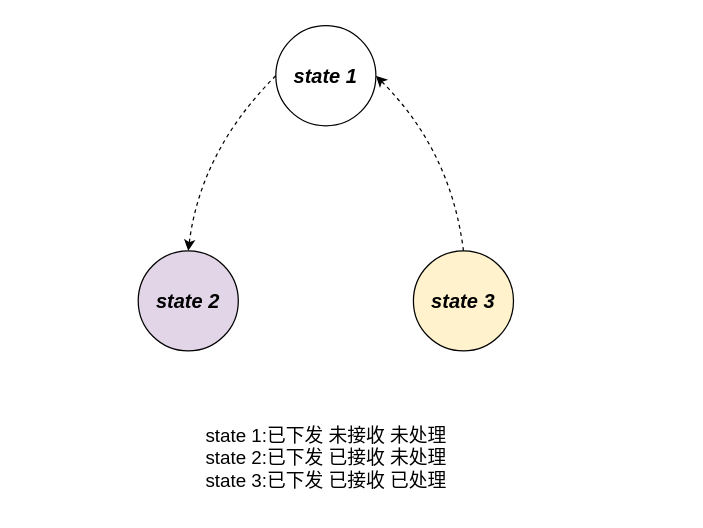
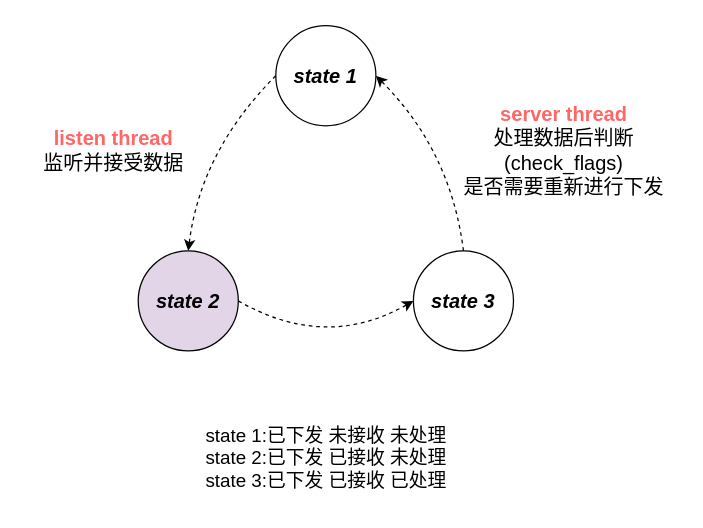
  <mxCell id="0" />
  <mxCell id="1" parent="0" />
  <mxCell id="2" value="&lt;font style=&quot;font-size: 16px;&quot;&gt;&lt;b&gt;&lt;i&gt;state 1&lt;/i&gt;&lt;/b&gt;&lt;/font&gt;" style="ellipse;whiteSpace=wrap;html=1;aspect=fixed;" vertex="1" parent="1"><mxGeometry x="220" y="20" width="80" height="80" as="geometry" /></mxCell>
  <mxCell id="3" value="&lt;font style=&quot;font-size: 16px;&quot;&gt;&lt;b&gt;&lt;i&gt;state 2&lt;/i&gt;&lt;/b&gt;&lt;/font&gt;" style="ellipse;whiteSpace=wrap;html=1;aspect=fixed;fillColor=#e1d5e7;" vertex="1" parent="1"><mxGeometry x="110" y="200" width="80" height="80" as="geometry" /></mxCell>
- <mxCell id="4" value="&lt;font style=&quot;font-size: 16px;&quot;&gt;&lt;b&gt;&lt;i&gt;state 3&lt;/i&gt;&lt;/b&gt;&lt;/font&gt;" style="ellipse;whiteSpace=wrap;html=1;aspect=fixed;fillColor=#fff2cc;" vertex="1" parent="1"><mxGeometry x="330" y="200" width="80" height="80" as="geometry" /></mxCell>
+ <mxCell id="4" value="&lt;font style=&quot;font-size: 16px;&quot;&gt;&lt;b&gt;&lt;i&gt;state 3&lt;/i&gt;&lt;/b&gt;&lt;/font&gt;" style="ellipse;whiteSpace=wrap;html=1;aspect=fixed;" vertex="1" parent="1"><mxGeometry x="330" y="200" width="80" height="80" as="geometry" /></mxCell>
  <mxCell id="5" value="" style="endArrow=classic;html=1;rounded=0;curved=1;exitX=0;exitY=0.5;exitDx=0;exitDy=0;entryX=0.5;entryY=0;entryDx=0;entryDy=0;dashed=1;" edge="1" parent="1" source="2" target="3"><mxGeometry width="50" height="50" relative="1" as="geometry"><mxPoint x="250" y="440" as="sourcePoint" /><mxPoint x="260" y="330" as="targetPoint" /><Array as="points"><mxPoint x="160" y="120" /></Array></mxGeometry></mxCell>
+ <mxCell id="6" value="" style="endArrow=classic;html=1;rounded=0;curved=1;exitX=1;exitY=0.5;exitDx=0;exitDy=0;entryX=0;entryY=0.5;entryDx=0;entryDy=0;dashed=1;" edge="1" parent="1" source="3" target="4"><mxGeometry width="50" height="50" relative="1" as="geometry"><mxPoint x="230" y="70" as="sourcePoint" /><mxPoint x="160" y="210" as="targetPoint" /><Array as="points"><mxPoint x="260" y="280" /></Array></mxGeometry></mxCell>
  <mxCell id="7" value="" style="endArrow=classic;html=1;rounded=0;curved=1;exitX=0.5;exitY=0;exitDx=0;exitDy=0;entryX=1;entryY=0.5;entryDx=0;entryDy=0;dashed=1;" edge="1" parent="1" source="4" target="2"><mxGeometry width="50" height="50" relative="1" as="geometry"><mxPoint x="230" y="70" as="sourcePoint" /><mxPoint x="160" y="210" as="targetPoint" /><Array as="points"><mxPoint x="360" y="120" /></Array></mxGeometry></mxCell>
+ <mxCell id="8" value="&lt;font style=&quot;font-size: 16px; color: rgb(255, 102, 102);&quot;&gt;&lt;b style=&quot;&quot;&gt;listen thread&lt;/b&gt;&lt;/font&gt;&lt;div&gt;&lt;font style=&quot;font-size: 16px;&quot;&gt;监听并接受数据&lt;/font&gt;&lt;/div&gt;" style="text;html=1;align=center;verticalAlign=middle;resizable=0;points=[];autosize=1;strokeColor=none;fillColor=none;" vertex="1" parent="1"><mxGeometry x="20" y="95" width="140" height="50" as="geometry" /></mxCell>
+ <mxCell id="9" value="&lt;font style=&quot;font-size: 16px; background-color: light-dark(#ffffff, var(--ge-dark-color, #121212)); color: rgb(255, 102, 102);&quot;&gt;&lt;b&gt;server thread&lt;/b&gt;&lt;/font&gt;&lt;div&gt;&lt;span style=&quot;font-size: 16px;&quot;&gt;处理数据后判断&lt;/span&gt;&lt;/div&gt;&lt;div&gt;&lt;span style=&quot;font-size: 16px;&quot;&gt;(check_flags)&lt;/span&gt;&lt;/div&gt;&lt;div&gt;&lt;span style=&quot;font-size: 16px;&quot;&gt;是否需要重新进行下发&lt;/span&gt;&lt;/div&gt;" style="text;html=1;align=center;verticalAlign=middle;resizable=0;points=[];autosize=1;strokeColor=none;fillColor=none;" vertex="1" parent="1"><mxGeometry x="360" y="75" width="180" height="90" as="geometry" /></mxCell>
  <mxCell id="10" value="&lt;font style=&quot;font-size: 15px;&quot;&gt;state 1:已下发 未接收 未处理&lt;/font&gt;&lt;div&gt;&lt;font style=&quot;font-size: 15px;&quot;&gt;state 2:已下发 已接收 未处理&lt;/font&gt;&lt;/div&gt;&lt;div&gt;&lt;font style=&quot;font-size: 15px;&quot;&gt;state 3:已下发 已接收 已处理&lt;/font&gt;&lt;/div&gt;" style="text;html=1;align=center;verticalAlign=middle;resizable=0;points=[];autosize=1;strokeColor=none;fillColor=none;" vertex="1" parent="1"><mxGeometry x="150" y="330" width="220" height="70" as="geometry" /></mxCell>
